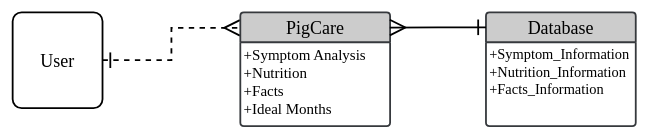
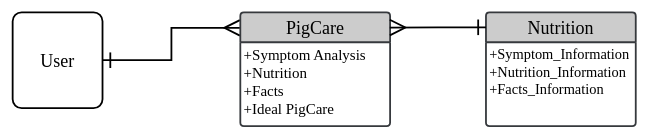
  <mxCell id="0" />
  <mxCell id="1" parent="0" />
- <mxCell id="2" style="edgeStyle=orthogonalEdgeStyle;rounded=0;orthogonalLoop=1;jettySize=auto;html=1;exitX=1;exitY=0.5;exitDx=0;exitDy=0;entryX=-0.003;entryY=0.137;entryDx=0;entryDy=0;entryPerimeter=0;startArrow=ERone;startFill=0;endArrow=ERmany;endFill=0;endSize=22;startSize=22;strokeWidth=3;dashed=1;" edge="1" parent="1" source="3" target="4"><mxGeometry relative="1" as="geometry" /></mxCell>
+ <mxCell id="2" style="edgeStyle=orthogonalEdgeStyle;rounded=0;orthogonalLoop=1;jettySize=auto;html=1;exitX=1;exitY=0.5;exitDx=0;exitDy=0;entryX=-0.003;entryY=0.137;entryDx=0;entryDy=0;entryPerimeter=0;startArrow=ERone;startFill=0;endArrow=ERmany;endFill=0;endSize=22;startSize=22;strokeWidth=3;" edge="1" parent="1" source="3" target="4"><mxGeometry relative="1" as="geometry" /></mxCell>
  <mxCell id="3" value="&lt;font style=&quot;font-size: 30px;&quot;&gt;User&lt;/font&gt;" style="rounded=1;arcSize=10;whiteSpace=wrap;html=1;align=center;fontFamily=Times New Roman;fontSize=35;strokeWidth=3;" vertex="1" parent="1"><mxGeometry x="20" y="20" width="150" height="160" as="geometry" /></mxCell>
  <mxCell id="4" value="&lt;font style=&quot;font-size: 30px;&quot;&gt;PigCare&lt;/font&gt;" style="swimlane;childLayout=stackLayout;horizontal=1;startSize=50;horizontalStack=0;rounded=1;fontSize=14;fontStyle=0;strokeWidth=3;resizeParent=0;resizeLast=1;shadow=0;dashed=0;align=center;arcSize=4;whiteSpace=wrap;html=1;fillColor=#cccccc;strokeColor=#36393d;fontFamily=Times New Roman;" vertex="1" parent="1"><mxGeometry x="400" y="20" width="250" height="190" as="geometry" /></mxCell>
- <mxCell id="5" value="&lt;font style=&quot;font-size: 25px;&quot;&gt;+Symptom Analysis&lt;br&gt;+Nutrition&lt;br&gt;+Facts&lt;br&gt;+Ideal Months&amp;nbsp;&lt;/font&gt;" style="align=left;strokeColor=none;fillColor=none;spacingLeft=4;fontSize=12;verticalAlign=top;resizable=0;rotatable=0;part=1;html=1;fontFamily=Times New Roman;" vertex="1" parent="4"><mxGeometry y="50" width="250" height="140" as="geometry" /></mxCell>
- <mxCell id="6" value="&lt;font style=&quot;font-size: 30px;&quot;&gt;Database&lt;/font&gt;" style="swimlane;childLayout=stackLayout;horizontal=1;startSize=50;horizontalStack=0;rounded=1;fontSize=14;fontStyle=0;strokeWidth=3;resizeParent=0;resizeLast=1;shadow=0;dashed=0;align=center;arcSize=4;whiteSpace=wrap;html=1;fillColor=#cccccc;strokeColor=#36393d;fontFamily=Times New Roman;" vertex="1" parent="1"><mxGeometry x="810" y="20" width="250" height="190" as="geometry" /></mxCell>
+ <mxCell id="5" value="&lt;font style=&quot;font-size: 25px;&quot;&gt;+Symptom Analysis&lt;br&gt;+Nutrition&lt;br&gt;+Facts&lt;br&gt;+Ideal PigCare&amp;nbsp;&lt;/font&gt;" style="align=left;strokeColor=none;fillColor=none;spacingLeft=4;fontSize=12;verticalAlign=top;resizable=0;rotatable=0;part=1;html=1;fontFamily=Times New Roman;" vertex="1" parent="4"><mxGeometry y="50" width="250" height="140" as="geometry" /></mxCell>
+ <mxCell id="6" value="&lt;font style=&quot;font-size: 30px;&quot;&gt;Nutrition&lt;/font&gt;" style="swimlane;childLayout=stackLayout;horizontal=1;startSize=50;horizontalStack=0;rounded=1;fontSize=14;fontStyle=0;strokeWidth=3;resizeParent=0;resizeLast=1;shadow=0;dashed=0;align=center;arcSize=4;whiteSpace=wrap;html=1;fillColor=#cccccc;strokeColor=#36393d;fontFamily=Times New Roman;" vertex="1" parent="1"><mxGeometry x="810" y="20" width="250" height="190" as="geometry" /></mxCell>
  <mxCell id="7" value="&lt;font style=&quot;font-size: 24px;&quot;&gt;+Symptom_Information&lt;br&gt;+Nutrition_Information&lt;br&gt;+Facts_Information&lt;br&gt;&lt;br&gt;&lt;/font&gt;" style="align=left;strokeColor=none;fillColor=none;spacingLeft=4;fontSize=12;verticalAlign=top;resizable=0;rotatable=0;part=1;html=1;fontFamily=Times New Roman;" vertex="1" parent="6"><mxGeometry y="50" width="250" height="140" as="geometry" /></mxCell>
  <mxCell id="8" style="edgeStyle=orthogonalEdgeStyle;rounded=0;orthogonalLoop=1;jettySize=auto;html=1;exitX=0;exitY=0.132;exitDx=0;exitDy=0;startArrow=ERone;startFill=0;endArrow=ERmany;endFill=0;endSize=22;startSize=22;strokeWidth=3;exitPerimeter=0;entryX=0.998;entryY=0.134;entryDx=0;entryDy=0;entryPerimeter=0;" edge="1" parent="1" source="6" target="4"><mxGeometry relative="1" as="geometry"><mxPoint x="650" y="-8" as="sourcePoint" /><mxPoint x="829" y="-42" as="targetPoint" /></mxGeometry></mxCell>
